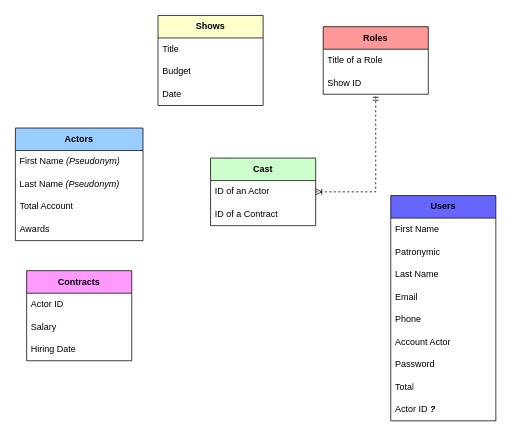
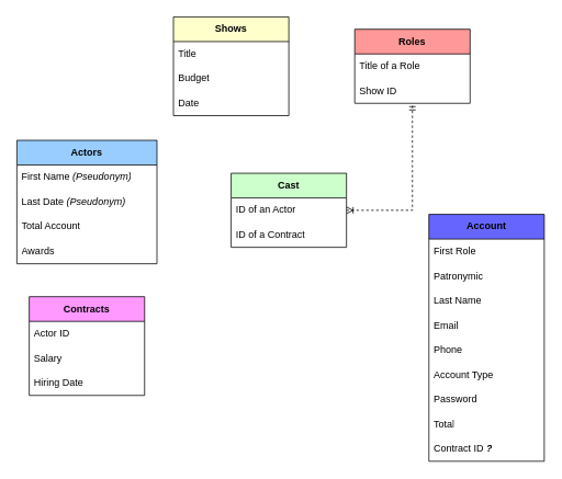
  <mxCell id="0" />
  <mxCell id="1" parent="0" />
  <mxCell id="2" value="&lt;b&gt;Actors&lt;/b&gt;" style="swimlane;fontStyle=0;childLayout=stackLayout;horizontal=1;startSize=30;horizontalStack=0;resizeParent=1;resizeParentMax=0;resizeLast=0;collapsible=1;marginBottom=0;whiteSpace=wrap;html=1;fillColor=#99CCFF;" vertex="1" parent="1"><mxGeometry x="20" y="170" width="170" height="150" as="geometry" /></mxCell>
  <mxCell id="3" value="First Name &lt;i&gt;(Pseudonym)&lt;/i&gt;" style="text;strokeColor=none;fillColor=none;align=left;verticalAlign=middle;spacingLeft=4;spacingRight=4;overflow=hidden;points=[[0,0.5],[1,0.5]];portConstraint=eastwest;rotatable=0;whiteSpace=wrap;html=1;" vertex="1" parent="2"><mxGeometry y="30" width="170" height="30" as="geometry" /></mxCell>
- <mxCell id="4" value="Last Name&amp;nbsp;&lt;span style=&quot;border-color: var(--border-color);&quot;&gt;&lt;i&gt;(Pseudonym)&lt;/i&gt;&lt;/span&gt;" style="text;strokeColor=none;fillColor=none;align=left;verticalAlign=middle;spacingLeft=4;spacingRight=4;overflow=hidden;points=[[0,0.5],[1,0.5]];portConstraint=eastwest;rotatable=0;whiteSpace=wrap;html=1;" vertex="1" parent="2"><mxGeometry y="60" width="170" height="30" as="geometry" /></mxCell>
+ <mxCell id="4" value="Last Date&amp;nbsp;&lt;span style=&quot;border-color: var(--border-color);&quot;&gt;&lt;i&gt;(Pseudonym)&lt;/i&gt;&lt;/span&gt;" style="text;strokeColor=none;fillColor=none;align=left;verticalAlign=middle;spacingLeft=4;spacingRight=4;overflow=hidden;points=[[0,0.5],[1,0.5]];portConstraint=eastwest;rotatable=0;whiteSpace=wrap;html=1;" vertex="1" parent="2"><mxGeometry y="60" width="170" height="30" as="geometry" /></mxCell>
  <mxCell id="5" value="Total Account" style="text;strokeColor=none;fillColor=none;align=left;verticalAlign=middle;spacingLeft=4;spacingRight=4;overflow=hidden;points=[[0,0.5],[1,0.5]];portConstraint=eastwest;rotatable=0;whiteSpace=wrap;html=1;" vertex="1" parent="2"><mxGeometry y="90" width="170" height="30" as="geometry" /></mxCell>
  <mxCell id="6" value="Awards" style="text;strokeColor=none;fillColor=none;align=left;verticalAlign=middle;spacingLeft=4;spacingRight=4;overflow=hidden;points=[[0,0.5],[1,0.5]];portConstraint=eastwest;rotatable=0;whiteSpace=wrap;html=1;" vertex="1" parent="2"><mxGeometry y="120" width="170" height="30" as="geometry" /></mxCell>
- <mxCell id="7" value="&lt;b&gt;Users&lt;/b&gt;" style="swimlane;fontStyle=0;childLayout=stackLayout;horizontal=1;startSize=30;horizontalStack=0;resizeParent=1;resizeParentMax=0;resizeLast=0;collapsible=1;marginBottom=0;whiteSpace=wrap;html=1;fillColor=#6666FF;" vertex="1" parent="1"><mxGeometry x="520" y="260" width="140" height="300" as="geometry" /></mxCell>
- <mxCell id="8" value="First Name&amp;nbsp;" style="text;strokeColor=none;fillColor=none;align=left;verticalAlign=middle;spacingLeft=4;spacingRight=4;overflow=hidden;points=[[0,0.5],[1,0.5]];portConstraint=eastwest;rotatable=0;whiteSpace=wrap;html=1;" vertex="1" parent="7"><mxGeometry y="30" width="140" height="30" as="geometry" /></mxCell>
+ <mxCell id="7" value="&lt;b&gt;Account&lt;/b&gt;" style="swimlane;fontStyle=0;childLayout=stackLayout;horizontal=1;startSize=30;horizontalStack=0;resizeParent=1;resizeParentMax=0;resizeLast=0;collapsible=1;marginBottom=0;whiteSpace=wrap;html=1;fillColor=#6666FF;" vertex="1" parent="1"><mxGeometry x="520" y="260" width="140" height="300" as="geometry" /></mxCell>
+ <mxCell id="8" value="First Role&amp;nbsp;" style="text;strokeColor=none;fillColor=none;align=left;verticalAlign=middle;spacingLeft=4;spacingRight=4;overflow=hidden;points=[[0,0.5],[1,0.5]];portConstraint=eastwest;rotatable=0;whiteSpace=wrap;html=1;" vertex="1" parent="7"><mxGeometry y="30" width="140" height="30" as="geometry" /></mxCell>
  <mxCell id="9" value="Patronymic" style="text;strokeColor=none;fillColor=none;align=left;verticalAlign=middle;spacingLeft=4;spacingRight=4;overflow=hidden;points=[[0,0.5],[1,0.5]];portConstraint=eastwest;rotatable=0;whiteSpace=wrap;html=1;" vertex="1" parent="7"><mxGeometry y="60" width="140" height="30" as="geometry" /></mxCell>
  <mxCell id="10" value="Last Name" style="text;strokeColor=none;fillColor=none;align=left;verticalAlign=middle;spacingLeft=4;spacingRight=4;overflow=hidden;points=[[0,0.5],[1,0.5]];portConstraint=eastwest;rotatable=0;whiteSpace=wrap;html=1;" vertex="1" parent="7"><mxGeometry y="90" width="140" height="30" as="geometry" /></mxCell>
  <mxCell id="11" value="Email" style="text;strokeColor=none;fillColor=none;align=left;verticalAlign=middle;spacingLeft=4;spacingRight=4;overflow=hidden;points=[[0,0.5],[1,0.5]];portConstraint=eastwest;rotatable=0;whiteSpace=wrap;html=1;" vertex="1" parent="7"><mxGeometry y="120" width="140" height="30" as="geometry" /></mxCell>
  <mxCell id="12" value="Phone" style="text;strokeColor=none;fillColor=none;align=left;verticalAlign=middle;spacingLeft=4;spacingRight=4;overflow=hidden;points=[[0,0.5],[1,0.5]];portConstraint=eastwest;rotatable=0;whiteSpace=wrap;html=1;" vertex="1" parent="7"><mxGeometry y="150" width="140" height="30" as="geometry" /></mxCell>
- <mxCell id="13" value="Account Actor" style="text;strokeColor=none;fillColor=none;align=left;verticalAlign=middle;spacingLeft=4;spacingRight=4;overflow=hidden;points=[[0,0.5],[1,0.5]];portConstraint=eastwest;rotatable=0;whiteSpace=wrap;html=1;" vertex="1" parent="7"><mxGeometry y="180" width="140" height="30" as="geometry" /></mxCell>
+ <mxCell id="13" value="Account Type" style="text;strokeColor=none;fillColor=none;align=left;verticalAlign=middle;spacingLeft=4;spacingRight=4;overflow=hidden;points=[[0,0.5],[1,0.5]];portConstraint=eastwest;rotatable=0;whiteSpace=wrap;html=1;" vertex="1" parent="7"><mxGeometry y="180" width="140" height="30" as="geometry" /></mxCell>
  <mxCell id="14" value="Password" style="text;strokeColor=none;fillColor=none;align=left;verticalAlign=middle;spacingLeft=4;spacingRight=4;overflow=hidden;points=[[0,0.5],[1,0.5]];portConstraint=eastwest;rotatable=0;whiteSpace=wrap;html=1;" vertex="1" parent="7"><mxGeometry y="210" width="140" height="30" as="geometry" /></mxCell>
  <mxCell id="15" value="Total" style="text;strokeColor=none;fillColor=none;align=left;verticalAlign=middle;spacingLeft=4;spacingRight=4;overflow=hidden;points=[[0,0.5],[1,0.5]];portConstraint=eastwest;rotatable=0;whiteSpace=wrap;html=1;" vertex="1" parent="7"><mxGeometry y="240" width="140" height="30" as="geometry" /></mxCell>
- <mxCell id="16" value="Actor ID &lt;b&gt;&lt;i&gt;?&lt;/i&gt;&lt;/b&gt;" style="text;strokeColor=none;fillColor=none;align=left;verticalAlign=middle;spacingLeft=4;spacingRight=4;overflow=hidden;points=[[0,0.5],[1,0.5]];portConstraint=eastwest;rotatable=0;whiteSpace=wrap;html=1;" vertex="1" parent="7"><mxGeometry y="270" width="140" height="30" as="geometry" /></mxCell>
+ <mxCell id="16" value="Contract ID &lt;b&gt;&lt;i&gt;?&lt;/i&gt;&lt;/b&gt;" style="text;strokeColor=none;fillColor=none;align=left;verticalAlign=middle;spacingLeft=4;spacingRight=4;overflow=hidden;points=[[0,0.5],[1,0.5]];portConstraint=eastwest;rotatable=0;whiteSpace=wrap;html=1;" vertex="1" parent="7"><mxGeometry y="270" width="140" height="30" as="geometry" /></mxCell>
  <mxCell id="17" value="&lt;b&gt;Shows&lt;/b&gt;" style="swimlane;fontStyle=0;childLayout=stackLayout;horizontal=1;startSize=30;horizontalStack=0;resizeParent=1;resizeParentMax=0;resizeLast=0;collapsible=1;marginBottom=0;whiteSpace=wrap;html=1;fillColor=#FFFFCC;" vertex="1" parent="1"><mxGeometry x="210" y="20" width="140" height="120" as="geometry" /></mxCell>
  <mxCell id="18" value="Title" style="text;strokeColor=none;fillColor=none;align=left;verticalAlign=middle;spacingLeft=4;spacingRight=4;overflow=hidden;points=[[0,0.5],[1,0.5]];portConstraint=eastwest;rotatable=0;whiteSpace=wrap;html=1;" vertex="1" parent="17"><mxGeometry y="30" width="140" height="30" as="geometry" /></mxCell>
  <mxCell id="19" value="Budget" style="text;strokeColor=none;fillColor=none;align=left;verticalAlign=middle;spacingLeft=4;spacingRight=4;overflow=hidden;points=[[0,0.5],[1,0.5]];portConstraint=eastwest;rotatable=0;whiteSpace=wrap;html=1;" vertex="1" parent="17"><mxGeometry y="60" width="140" height="30" as="geometry" /></mxCell>
  <mxCell id="20" value="Date" style="text;strokeColor=none;fillColor=none;align=left;verticalAlign=middle;spacingLeft=4;spacingRight=4;overflow=hidden;points=[[0,0.5],[1,0.5]];portConstraint=eastwest;rotatable=0;whiteSpace=wrap;html=1;" vertex="1" parent="17"><mxGeometry y="90" width="140" height="30" as="geometry" /></mxCell>
  <mxCell id="21" value="&lt;b&gt;Contracts&lt;/b&gt;" style="swimlane;fontStyle=0;childLayout=stackLayout;horizontal=1;startSize=30;horizontalStack=0;resizeParent=1;resizeParentMax=0;resizeLast=0;collapsible=1;marginBottom=0;whiteSpace=wrap;html=1;fillColor=#FF99FF;" vertex="1" parent="1"><mxGeometry x="35" y="360" width="140" height="120" as="geometry" /></mxCell>
  <mxCell id="22" value="Actor ID" style="text;strokeColor=none;fillColor=none;align=left;verticalAlign=middle;spacingLeft=4;spacingRight=4;overflow=hidden;points=[[0,0.5],[1,0.5]];portConstraint=eastwest;rotatable=0;whiteSpace=wrap;html=1;" vertex="1" parent="21"><mxGeometry y="30" width="140" height="30" as="geometry" /></mxCell>
  <mxCell id="23" value="Salary" style="text;strokeColor=none;fillColor=none;align=left;verticalAlign=middle;spacingLeft=4;spacingRight=4;overflow=hidden;points=[[0,0.5],[1,0.5]];portConstraint=eastwest;rotatable=0;whiteSpace=wrap;html=1;" vertex="1" parent="21"><mxGeometry y="60" width="140" height="30" as="geometry" /></mxCell>
  <mxCell id="24" value="Hiring Date" style="text;strokeColor=none;fillColor=none;align=left;verticalAlign=middle;spacingLeft=4;spacingRight=4;overflow=hidden;points=[[0,0.5],[1,0.5]];portConstraint=eastwest;rotatable=0;whiteSpace=wrap;html=1;" vertex="1" parent="21"><mxGeometry y="90" width="140" height="30" as="geometry" /></mxCell>
  <mxCell id="25" value="&lt;b&gt;Roles&lt;/b&gt;" style="swimlane;fontStyle=0;childLayout=stackLayout;horizontal=1;startSize=30;horizontalStack=0;resizeParent=1;resizeParentMax=0;resizeLast=0;collapsible=1;marginBottom=0;whiteSpace=wrap;html=1;fillColor=#FF9999;" vertex="1" parent="1"><mxGeometry x="430" y="35" width="140" height="90" as="geometry" /></mxCell>
  <mxCell id="26" value="Title of a Role" style="text;strokeColor=none;fillColor=none;align=left;verticalAlign=middle;spacingLeft=4;spacingRight=4;overflow=hidden;points=[[0,0.5],[1,0.5]];portConstraint=eastwest;rotatable=0;whiteSpace=wrap;html=1;" vertex="1" parent="25"><mxGeometry y="30" width="140" height="30" as="geometry" /></mxCell>
  <mxCell id="27" value="Show ID" style="text;strokeColor=none;fillColor=none;align=left;verticalAlign=middle;spacingLeft=4;spacingRight=4;overflow=hidden;points=[[0,0.5],[1,0.5]];portConstraint=eastwest;rotatable=0;whiteSpace=wrap;html=1;" vertex="1" parent="25"><mxGeometry y="60" width="140" height="30" as="geometry" /></mxCell>
  <mxCell id="28" style="edgeStyle=orthogonalEdgeStyle;rounded=0;orthogonalLoop=1;jettySize=auto;html=1;endArrow=ERmandOne;endFill=0;startArrow=ERoneToMany;startFill=0;dashed=1;" edge="1" parent="1" source="29" target="25"><mxGeometry relative="1" as="geometry" /></mxCell>
  <mxCell id="29" value="&lt;b&gt;Cast&lt;/b&gt;" style="swimlane;fontStyle=0;childLayout=stackLayout;horizontal=1;startSize=30;horizontalStack=0;resizeParent=1;resizeParentMax=0;resizeLast=0;collapsible=1;marginBottom=0;whiteSpace=wrap;html=1;fillColor=#CCFFCC;" vertex="1" parent="1"><mxGeometry x="280" y="210" width="140" height="90" as="geometry" /></mxCell>
  <mxCell id="30" value="ID of an Actor" style="text;strokeColor=none;fillColor=none;align=left;verticalAlign=middle;spacingLeft=4;spacingRight=4;overflow=hidden;points=[[0,0.5],[1,0.5]];portConstraint=eastwest;rotatable=0;whiteSpace=wrap;html=1;" vertex="1" parent="29"><mxGeometry y="30" width="140" height="30" as="geometry" /></mxCell>
  <mxCell id="31" value="ID of a Contract" style="text;strokeColor=none;fillColor=none;align=left;verticalAlign=middle;spacingLeft=4;spacingRight=4;overflow=hidden;points=[[0,0.5],[1,0.5]];portConstraint=eastwest;rotatable=0;whiteSpace=wrap;html=1;" vertex="1" parent="29"><mxGeometry y="60" width="140" height="30" as="geometry" /></mxCell>
